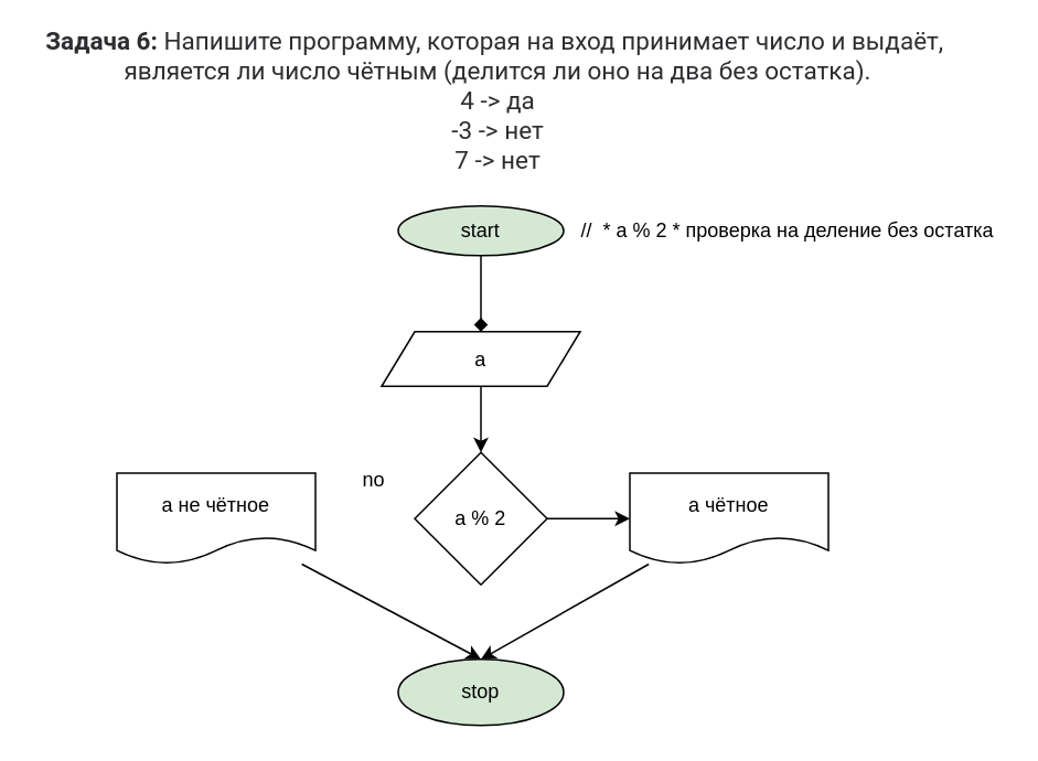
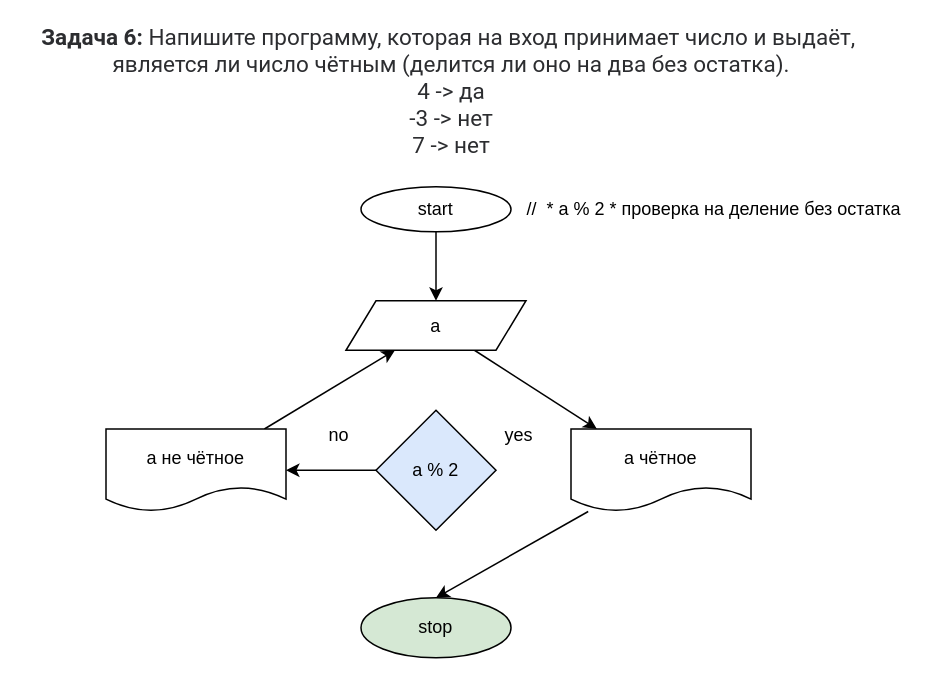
  <mxCell id="0" />
  <mxCell id="1" parent="0" />
  <mxCell id="2" value="&lt;p style=&quot;box-sizing: border-box ; margin: 0px ; color: rgb(44 , 45 , 48) ; font-family: &amp;#34;roboto&amp;#34; , &amp;#34;san francisco&amp;#34; , &amp;#34;helvetica neue&amp;#34; , &amp;#34;helvetica&amp;#34; , &amp;#34;arial&amp;#34; ; font-size: 15px ; background-color: rgb(255 , 255 , 255)&quot;&gt;&lt;span style=&quot;box-sizing: border-box ; font-weight: 700&quot;&gt;Задача 6:&lt;/span&gt;&amp;nbsp;Напишите программу, которая на вход принимает число и выдаёт,&amp;nbsp;&lt;/p&gt;&lt;p style=&quot;box-sizing: border-box ; margin: 0px ; color: rgb(44 , 45 , 48) ; font-family: &amp;#34;roboto&amp;#34; , &amp;#34;san francisco&amp;#34; , &amp;#34;helvetica neue&amp;#34; , &amp;#34;helvetica&amp;#34; , &amp;#34;arial&amp;#34; ; font-size: 15px ; background-color: rgb(255 , 255 , 255)&quot;&gt;является ли число чётным (делится ли оно на два без остатка).&lt;/p&gt;&lt;p style=&quot;box-sizing: border-box ; margin: 0px ; color: rgb(44 , 45 , 48) ; font-family: &amp;#34;roboto&amp;#34; , &amp;#34;san francisco&amp;#34; , &amp;#34;helvetica neue&amp;#34; , &amp;#34;helvetica&amp;#34; , &amp;#34;arial&amp;#34; ; font-size: 15px ; background-color: rgb(255 , 255 , 255)&quot;&gt;4 -&amp;gt; да&lt;br style=&quot;box-sizing: border-box&quot;&gt;-3 -&amp;gt; нет&lt;br style=&quot;box-sizing: border-box&quot;&gt;7 -&amp;gt; нет&lt;/p&gt;" style="text;html=1;align=center;verticalAlign=middle;resizable=0;points=[];autosize=1;strokeColor=none;fillColor=none;" vertex="1" parent="1"><mxGeometry x="20" y="20" width="560" height="80" as="geometry" /></mxCell>
- <mxCell id="3" value="" style="edgeStyle=none;html=1;entryX=0.5;entryY=0;entryDx=0;entryDy=0;endArrow=diamond;" edge="1" parent="1" source="4" target="6"><mxGeometry relative="1" as="geometry"><mxPoint x="290" y="174" as="targetPoint" /></mxGeometry></mxCell>
- <mxCell id="4" value="start" style="ellipse;whiteSpace=wrap;html=1;fillColor=#d5e8d4;" vertex="1" parent="1"><mxGeometry x="240" y="124" width="100" height="30" as="geometry" /></mxCell>
- <mxCell id="5" value="" style="edgeStyle=none;html=1;" edge="1" parent="1" source="6" target="9"><mxGeometry relative="1" as="geometry" /></mxCell>
+ <mxCell id="3" value="" style="edgeStyle=none;html=1;entryX=0.5;entryY=0;entryDx=0;entryDy=0;" edge="1" parent="1" source="4" target="6"><mxGeometry relative="1" as="geometry"><mxPoint x="290" y="174" as="targetPoint" /></mxGeometry></mxCell>
+ <mxCell id="4" value="start" style="ellipse;whiteSpace=wrap;html=1;" vertex="1" parent="1"><mxGeometry x="240" y="124" width="100" height="30" as="geometry" /></mxCell>
+ <mxCell id="5" value="" style="edgeStyle=none;html=1;" edge="1" parent="1" source="6" target="13"><mxGeometry relative="1" as="geometry" /></mxCell>
  <mxCell id="6" value="a" style="shape=parallelogram;perimeter=parallelogramPerimeter;whiteSpace=wrap;html=1;fixedSize=1;" vertex="1" parent="1"><mxGeometry x="230" y="200" width="120" height="33" as="geometry" /></mxCell>
- <mxCell id="7" value="" style="edgeStyle=none;html=1;" edge="1" parent="1" source="9" target="13"><mxGeometry relative="1" as="geometry" /></mxCell>
- <mxCell id="9" value="a % 2" style="rhombus;whiteSpace=wrap;html=1;" vertex="1" parent="1"><mxGeometry x="250" y="273" width="80" height="80" as="geometry" /></mxCell>
+ <mxCell id="8" value="" style="edgeStyle=none;html=1;" edge="1" parent="1" source="9" target="15"><mxGeometry relative="1" as="geometry" /></mxCell>
+ <mxCell id="9" value="a % 2" style="rhombus;whiteSpace=wrap;html=1;fillColor=#dae8fc;" vertex="1" parent="1"><mxGeometry x="250" y="273" width="80" height="80" as="geometry" /></mxCell>
  <mxCell id="10" value="stop" style="ellipse;whiteSpace=wrap;html=1;fillColor=#d5e8d4;" vertex="1" parent="1"><mxGeometry x="240" y="398" width="100" height="40" as="geometry" /></mxCell>
  <mxCell id="11" value="//&amp;nbsp; * a % 2 * проверка на деление без остатка" style="text;html=1;align=center;verticalAlign=middle;resizable=0;points=[];autosize=1;strokeColor=none;fillColor=none;" vertex="1" parent="1"><mxGeometry x="345" y="129" width="260" height="20" as="geometry" /></mxCell>
  <mxCell id="12" style="edgeStyle=none;html=1;entryX=0.5;entryY=0;entryDx=0;entryDy=0;" edge="1" parent="1" source="13" target="10"><mxGeometry relative="1" as="geometry" /></mxCell>
  <mxCell id="13" value="a чётное" style="shape=document;whiteSpace=wrap;html=1;boundedLbl=1;" vertex="1" parent="1"><mxGeometry x="380" y="285.5" width="120" height="55" as="geometry" /></mxCell>
- <mxCell id="14" style="edgeStyle=none;html=1;entryX=0.5;entryY=0;entryDx=0;entryDy=0;" edge="1" parent="1" source="15" target="10"><mxGeometry relative="1" as="geometry"><mxPoint x="290" y="520" as="targetPoint" /></mxGeometry></mxCell>
+ <mxCell id="14" style="edgeStyle=none;html=1;" edge="1" parent="1" source="15" target="6"><mxGeometry relative="1" as="geometry"><mxPoint x="290" y="520" as="targetPoint" /></mxGeometry></mxCell>
  <mxCell id="15" value="a не чётное" style="shape=document;whiteSpace=wrap;html=1;boundedLbl=1;" vertex="1" parent="1"><mxGeometry x="70" y="285.5" width="120" height="55" as="geometry" /></mxCell>
+ <mxCell id="16" value="yes" style="text;html=1;align=center;verticalAlign=middle;resizable=0;points=[];autosize=1;strokeColor=none;fillColor=none;" vertex="1" parent="1"><mxGeometry x="330" y="280" width="30" height="20" as="geometry" /></mxCell>
  <mxCell id="17" value="no" style="text;html=1;align=center;verticalAlign=middle;resizable=0;points=[];autosize=1;strokeColor=none;fillColor=none;" vertex="1" parent="1"><mxGeometry x="210" y="280" width="30" height="20" as="geometry" /></mxCell>
